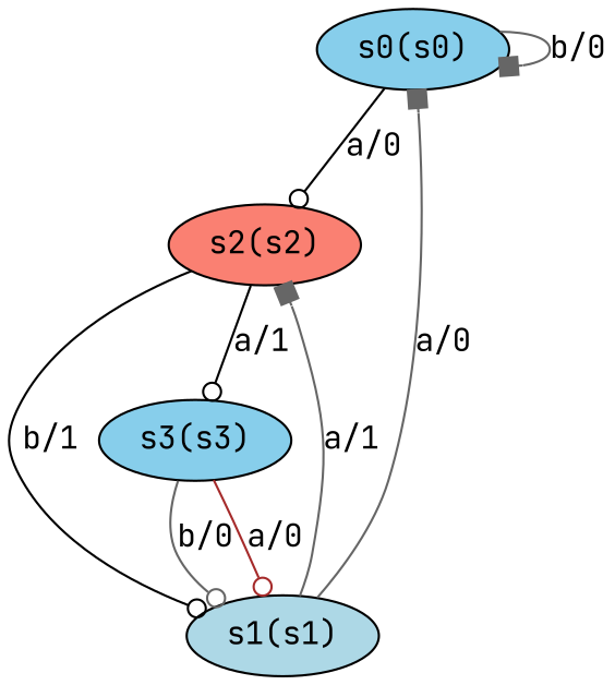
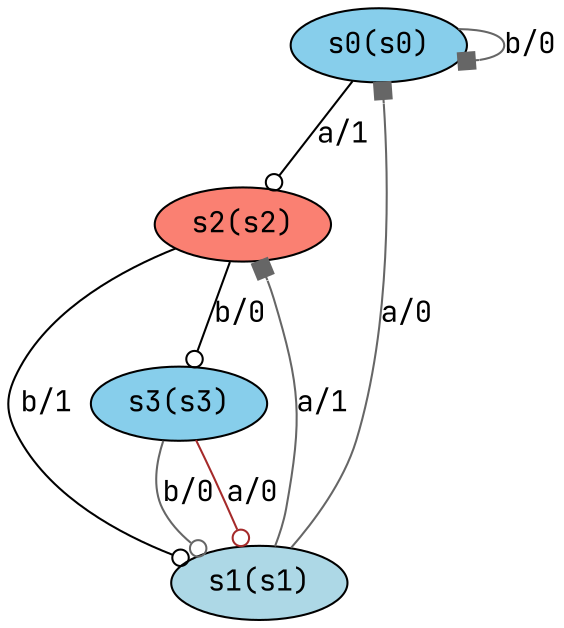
  digraph {
    fontname="JetBrains Mono"
    node [fillcolor=skyblue fontname="JetBrains Mono" style=filled]
    edge [arrowhead=odot color=gray40 fontname="JetBrains Mono"]
    n1 [label="s0(s0)"]
    n2 [fillcolor=salmon label="s2(s2)"]
    n3 [fillcolor=lightblue label="s1(s1)"]
    n4 [label="s3(s3)"]
    n1 -> n1 [arrowhead=box label="b/0"]
-   n1 -> n2 [color=black label="a/0"]
+   n1 -> n2 [color=black label="a/1"]
    n2 -> n3 [color=black label="b/1"]
-   n2 -> n4 [color=black label="a/1"]
+   n2 -> n4 [color=black label="b/0"]
    n3 -> n1 [arrowhead=box label="a/0"]
    n3 -> n2 [arrowhead=box label="a/1"]
    n4 -> n3 [label="b/0"]
    n4 -> n3 [color=brown label="a/0"]
  }
